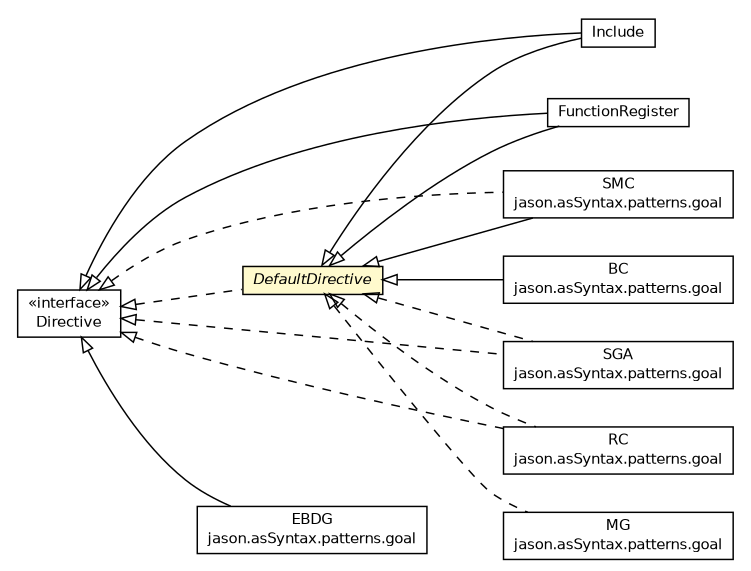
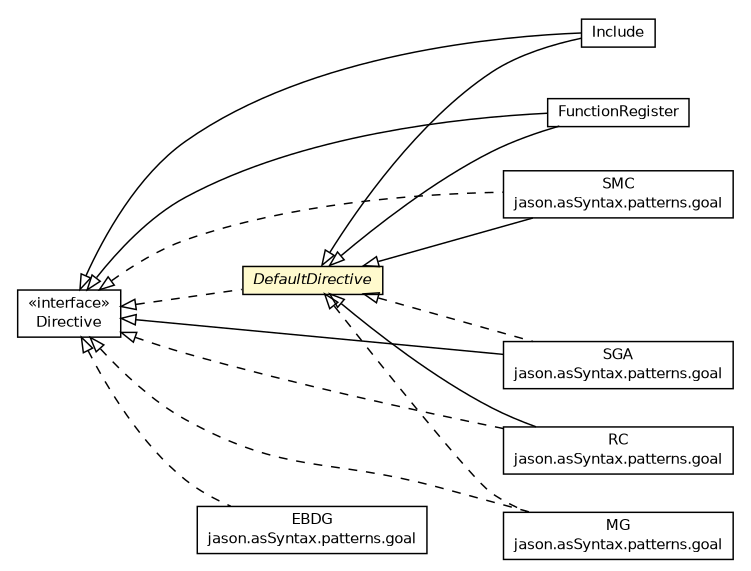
  digraph {
    nodesep=0.25
    rankdir=LR
    ranksep=0.5
    node [fontcolor=black fontname=Helvetica fontsize=10.0 shape=plaintext]
    edge [arrowtail=empty dir=back fontname=Helvetica fontsize=10 headport=p labelfontname=Helvetica labelfontsize=10 style=dashed tailport=p]
    n1 [label=<<table title="jason.asSyntax.directives.Include" border="0" cellborder="1" cellspacing="0" cellpadding="2" port="p" href="./Include.html"> 		<tr><td><table border="0" cellspacing="0" cellpadding="1"> <tr><td align="center" balign="center"> Include </td></tr> 		</table></td></tr> 		</table>>]
    n2 [label=<<table title="jason.asSyntax.directives.FunctionRegister" border="0" cellborder="1" cellspacing="0" cellpadding="2" port="p" href="./FunctionRegister.html"> 		<tr><td><table border="0" cellspacing="0" cellpadding="1"> <tr><td align="center" balign="center"> FunctionRegister </td></tr> 		</table></td></tr> 		</table>>]
    n3 [label=<<table title="jason.asSyntax.directives.Directive" border="0" cellborder="1" cellspacing="0" cellpadding="2" port="p" href="./Directive.html"> 		<tr><td><table border="0" cellspacing="0" cellpadding="1"> <tr><td align="center" balign="center"> &#171;interface&#187; </td></tr> <tr><td align="center" balign="center"> Directive </td></tr> 		</table></td></tr> 		</table>>]
    n4 [label=<<table title="jason.asSyntax.directives.DefaultDirective" border="0" cellborder="1" cellspacing="0" cellpadding="2" port="p" bgcolor="lemonChiffon" href="./DefaultDirective.html"> 		<tr><td><table border="0" cellspacing="0" cellpadding="1"> <tr><td align="center" balign="center"><font face="Helvetica-Oblique"> DefaultDirective </font></td></tr> 		</table></td></tr> 		</table>>]
    n5 [label=<<table title="jason.asSyntax.patterns.goal.SMC" border="0" cellborder="1" cellspacing="0" cellpadding="2" port="p" href="../patterns/goal/SMC.html"> 		<tr><td><table border="0" cellspacing="0" cellpadding="1"> <tr><td align="center" balign="center"> SMC </td></tr> <tr><td align="center" balign="center"> jason.asSyntax.patterns.goal </td></tr> 		</table></td></tr> 		</table>>]
    n6 [label=<<table title="jason.asSyntax.patterns.goal.SGA" border="0" cellborder="1" cellspacing="0" cellpadding="2" port="p" href="../patterns/goal/SGA.html"> 		<tr><td><table border="0" cellspacing="0" cellpadding="1"> <tr><td align="center" balign="center"> SGA </td></tr> <tr><td align="center" balign="center"> jason.asSyntax.patterns.goal </td></tr> 		</table></td></tr> 		</table>>]
    n7 [label=<<table title="jason.asSyntax.patterns.goal.RC" border="0" cellborder="1" cellspacing="0" cellpadding="2" port="p" href="../patterns/goal/RC.html"> 		<tr><td><table border="0" cellspacing="0" cellpadding="1"> <tr><td align="center" balign="center"> RC </td></tr> <tr><td align="center" balign="center"> jason.asSyntax.patterns.goal </td></tr> 		</table></td></tr> 		</table>>]
    n8 [label=<<table title="jason.asSyntax.patterns.goal.MG" border="0" cellborder="1" cellspacing="0" cellpadding="2" port="p" href="../patterns/goal/MG.html"> 		<tr><td><table border="0" cellspacing="0" cellpadding="1"> <tr><td align="center" balign="center"> MG </td></tr> <tr><td align="center" balign="center"> jason.asSyntax.patterns.goal </td></tr> 		</table></td></tr> 		</table>>]
    n9 [label=<<table title="jason.asSyntax.patterns.goal.EBDG" border="0" cellborder="1" cellspacing="0" cellpadding="2" port="p" href="../patterns/goal/EBDG.html"> 		<tr><td><table border="0" cellspacing="0" cellpadding="1"> <tr><td align="center" balign="center"> EBDG </td></tr> <tr><td align="center" balign="center"> jason.asSyntax.patterns.goal </td></tr> 		</table></td></tr> 		</table>>]
-   n10 [label=<<table title="jason.asSyntax.patterns.goal.BC" border="0" cellborder="1" cellspacing="0" cellpadding="2" port="p" href="../patterns/goal/BC.html"> 		<tr><td><table border="0" cellspacing="0" cellpadding="1"> <tr><td align="center" balign="center"> BC </td></tr> <tr><td align="center" balign="center"> jason.asSyntax.patterns.goal </td></tr> 		</table></td></tr> 		</table>>]
    n3 -> n1 [style=solid]
    n3 -> n2 [style=solid]
    n3 -> n4
    n3 -> n5
-   n3 -> n6
+   n3 -> n6 [style=solid]
    n3 -> n7
-   n3 -> n9 [style=solid]
+   n3 -> n8
+   n3 -> n9
    n4 -> n1 [style=""]
    n4 -> n2 [style=""]
    n4 -> n5 [style=""]
    n4 -> n6
-   n4 -> n7
+   n4 -> n7 [style=""]
    n4 -> n8
-   n4 -> n10 [style=""]
  }
